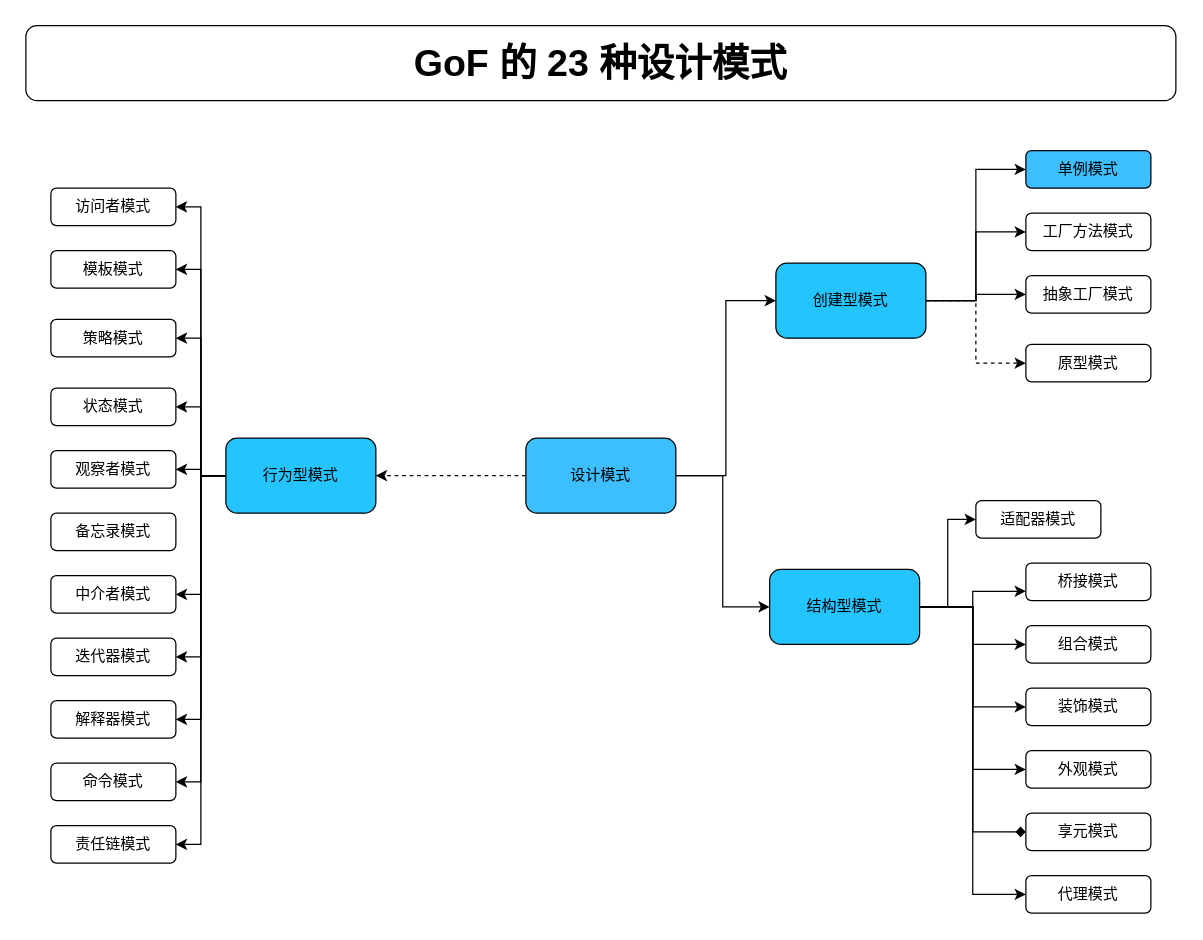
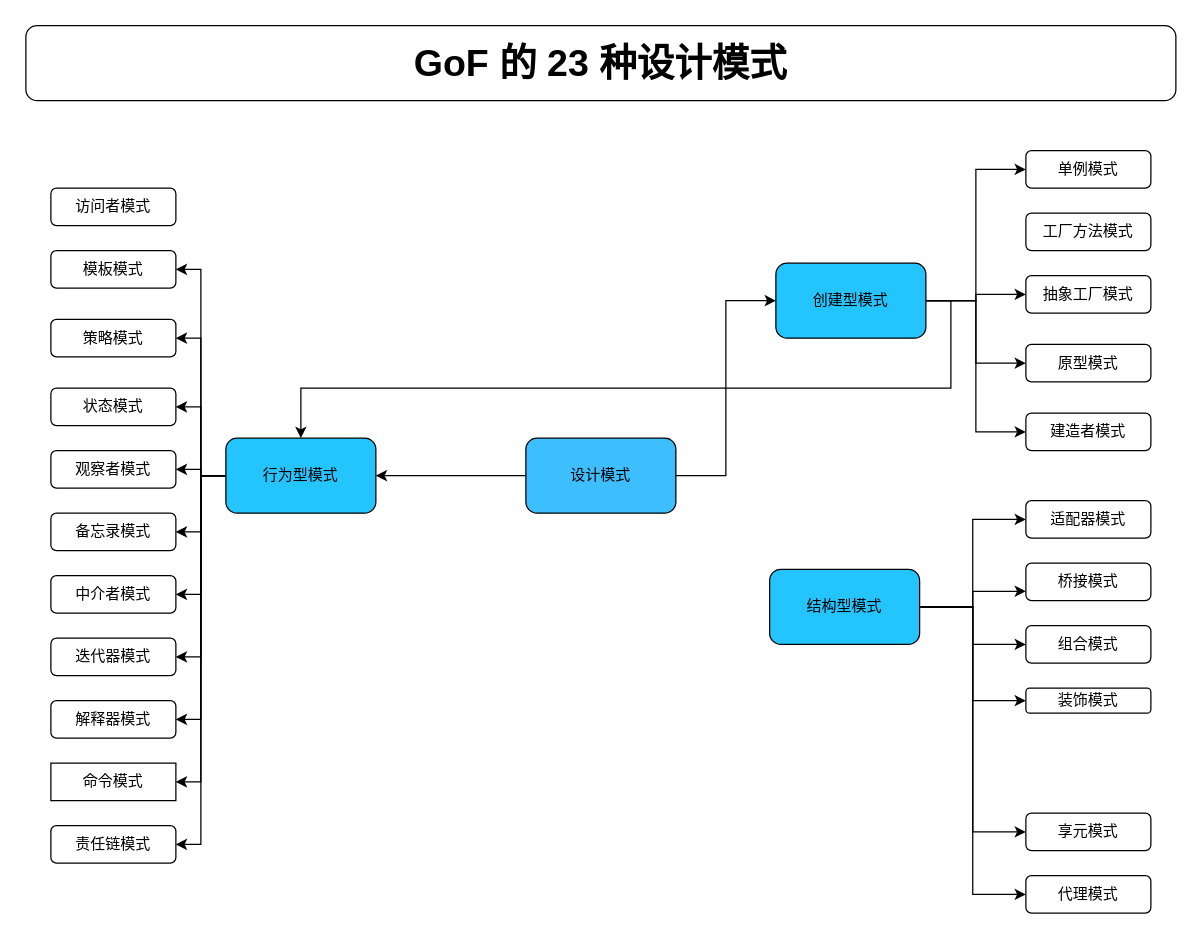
  <mxCell id="0" />
  <mxCell id="1" parent="0" />
  <mxCell id="2" style="edgeStyle=orthogonalEdgeStyle;rounded=0;orthogonalLoop=1;jettySize=auto;html=1;exitX=1;exitY=0.5;exitDx=0;exitDy=0;entryX=0;entryY=0.5;entryDx=0;entryDy=0;" edge="1" parent="1" source="5" target="22"><mxGeometry relative="1" as="geometry" /></mxCell>
- <mxCell id="3" style="edgeStyle=orthogonalEdgeStyle;rounded=0;orthogonalLoop=1;jettySize=auto;html=1;exitX=1;exitY=0.5;exitDx=0;exitDy=0;entryX=0;entryY=0.5;entryDx=0;entryDy=0;" edge="1" parent="1" source="5" target="30"><mxGeometry relative="1" as="geometry" /></mxCell>
- <mxCell id="4" style="edgeStyle=orthogonalEdgeStyle;rounded=0;orthogonalLoop=1;jettySize=auto;html=1;exitX=0;exitY=0.5;exitDx=0;exitDy=0;entryX=1;entryY=0.5;entryDx=0;entryDy=0;dashed=1;" edge="1" parent="1" source="5" target="16"><mxGeometry relative="1" as="geometry" /></mxCell>
+ <mxCell id="4" style="edgeStyle=orthogonalEdgeStyle;rounded=0;orthogonalLoop=1;jettySize=auto;html=1;exitX=0;exitY=0.5;exitDx=0;exitDy=0;entryX=1;entryY=0.5;entryDx=0;entryDy=0;" edge="1" parent="1" source="5" target="16"><mxGeometry relative="1" as="geometry" /></mxCell>
  <mxCell id="5" value="设计模式" style="rounded=1;whiteSpace=wrap;html=1;fillColor=#3DBEFF;" vertex="1" parent="1"><mxGeometry x="420" y="350" width="120" height="60" as="geometry" /></mxCell>
- <mxCell id="6" style="edgeStyle=orthogonalEdgeStyle;rounded=0;orthogonalLoop=1;jettySize=auto;html=1;exitX=0;exitY=0.5;exitDx=0;exitDy=0;entryX=1;entryY=0.5;entryDx=0;entryDy=0;" edge="1" parent="1" source="16" target="43"><mxGeometry relative="1" as="geometry" /></mxCell>
+ <mxCell id="6" style="edgeStyle=orthogonalEdgeStyle;rounded=0;orthogonalLoop=1;jettySize=auto;html=1;exitX=0;exitY=0.5;exitDx=0;exitDy=0;" edge="1" parent="1" source="16" target="49"><mxGeometry relative="1" as="geometry" /></mxCell>
  <mxCell id="7" style="edgeStyle=orthogonalEdgeStyle;rounded=0;orthogonalLoop=1;jettySize=auto;html=1;exitX=0;exitY=0.5;exitDx=0;exitDy=0;entryX=1;entryY=0.5;entryDx=0;entryDy=0;" edge="1" parent="1" source="16" target="45"><mxGeometry relative="1" as="geometry" /></mxCell>
  <mxCell id="8" style="edgeStyle=orthogonalEdgeStyle;rounded=0;orthogonalLoop=1;jettySize=auto;html=1;exitX=0;exitY=0.5;exitDx=0;exitDy=0;entryX=1;entryY=0.5;entryDx=0;entryDy=0;" edge="1" parent="1" source="16" target="47"><mxGeometry relative="1" as="geometry" /></mxCell>
  <mxCell id="9" style="edgeStyle=orthogonalEdgeStyle;rounded=0;orthogonalLoop=1;jettySize=auto;html=1;exitX=0;exitY=0.5;exitDx=0;exitDy=0;entryX=1;entryY=0.5;entryDx=0;entryDy=0;" edge="1" parent="1" source="16" target="46"><mxGeometry relative="1" as="geometry" /></mxCell>
  <mxCell id="10" style="edgeStyle=orthogonalEdgeStyle;rounded=0;orthogonalLoop=1;jettySize=auto;html=1;exitX=0;exitY=0.5;exitDx=0;exitDy=0;entryX=1;entryY=0.5;entryDx=0;entryDy=0;" edge="1" parent="1" source="16" target="48"><mxGeometry relative="1" as="geometry" /></mxCell>
  <mxCell id="11" style="edgeStyle=orthogonalEdgeStyle;rounded=0;orthogonalLoop=1;jettySize=auto;html=1;exitX=0;exitY=0.5;exitDx=0;exitDy=0;entryX=1;entryY=0.5;entryDx=0;entryDy=0;" edge="1" parent="1" source="16" target="50"><mxGeometry relative="1" as="geometry" /></mxCell>
  <mxCell id="12" style="edgeStyle=orthogonalEdgeStyle;rounded=0;orthogonalLoop=1;jettySize=auto;html=1;exitX=0;exitY=0.5;exitDx=0;exitDy=0;entryX=1;entryY=0.5;entryDx=0;entryDy=0;" edge="1" parent="1" source="16" target="51"><mxGeometry relative="1" as="geometry" /></mxCell>
  <mxCell id="13" style="edgeStyle=orthogonalEdgeStyle;rounded=0;orthogonalLoop=1;jettySize=auto;html=1;exitX=0;exitY=0.5;exitDx=0;exitDy=0;entryX=1;entryY=0.5;entryDx=0;entryDy=0;" edge="1" parent="1" source="16" target="52"><mxGeometry relative="1" as="geometry" /></mxCell>
  <mxCell id="14" style="edgeStyle=orthogonalEdgeStyle;rounded=0;orthogonalLoop=1;jettySize=auto;html=1;exitX=0;exitY=0.5;exitDx=0;exitDy=0;entryX=1;entryY=0.5;entryDx=0;entryDy=0;" edge="1" parent="1" source="16" target="44"><mxGeometry relative="1" as="geometry" /></mxCell>
  <mxCell id="15" style="edgeStyle=orthogonalEdgeStyle;rounded=0;orthogonalLoop=1;jettySize=auto;html=1;exitX=0;exitY=0.5;exitDx=0;exitDy=0;entryX=1;entryY=0.5;entryDx=0;entryDy=0;" edge="1" parent="1" source="16" target="53"><mxGeometry relative="1" as="geometry" /></mxCell>
  <mxCell id="16" value="行为型模式" style="rounded=1;whiteSpace=wrap;html=1;fillColor=#24C5FF;" vertex="1" parent="1"><mxGeometry x="180" y="350" width="120" height="60" as="geometry" /></mxCell>
  <mxCell id="17" style="edgeStyle=orthogonalEdgeStyle;rounded=0;orthogonalLoop=1;jettySize=auto;html=1;exitX=1;exitY=0.5;exitDx=0;exitDy=0;entryX=0;entryY=0.5;entryDx=0;entryDy=0;" edge="1" parent="1" source="22" target="31"><mxGeometry relative="1" as="geometry" /></mxCell>
- <mxCell id="18" style="edgeStyle=orthogonalEdgeStyle;rounded=0;orthogonalLoop=1;jettySize=auto;html=1;exitX=1;exitY=0.5;exitDx=0;exitDy=0;entryX=0;entryY=0.5;entryDx=0;entryDy=0;" edge="1" parent="1" source="22" target="32"><mxGeometry relative="1" as="geometry" /></mxCell>
+ <mxCell id="18" style="edgeStyle=orthogonalEdgeStyle;rounded=0;orthogonalLoop=1;jettySize=auto;html=1;exitX=1;exitY=0.5;exitDx=0;exitDy=0;" edge="1" parent="1" source="22" target="16"><mxGeometry relative="1" as="geometry" /></mxCell>
  <mxCell id="19" style="edgeStyle=orthogonalEdgeStyle;rounded=0;orthogonalLoop=1;jettySize=auto;html=1;exitX=1;exitY=0.5;exitDx=0;exitDy=0;entryX=0;entryY=0.5;entryDx=0;entryDy=0;" edge="1" parent="1" source="22" target="33"><mxGeometry relative="1" as="geometry" /></mxCell>
- <mxCell id="20" style="edgeStyle=orthogonalEdgeStyle;rounded=0;orthogonalLoop=1;jettySize=auto;html=1;exitX=1;exitY=0.5;exitDx=0;exitDy=0;entryX=0;entryY=0.5;entryDx=0;entryDy=0;dashed=1;" edge="1" parent="1" source="22" target="35"><mxGeometry relative="1" as="geometry" /></mxCell>
+ <mxCell id="20" style="edgeStyle=orthogonalEdgeStyle;rounded=0;orthogonalLoop=1;jettySize=auto;html=1;exitX=1;exitY=0.5;exitDx=0;exitDy=0;entryX=0;entryY=0.5;entryDx=0;entryDy=0;" edge="1" parent="1" source="22" target="35"><mxGeometry relative="1" as="geometry" /></mxCell>
+ <mxCell id="21" style="edgeStyle=orthogonalEdgeStyle;rounded=0;orthogonalLoop=1;jettySize=auto;html=1;exitX=1;exitY=0.5;exitDx=0;exitDy=0;entryX=0;entryY=0.5;entryDx=0;entryDy=0;" edge="1" parent="1" source="22" target="34"><mxGeometry relative="1" as="geometry" /></mxCell>
  <mxCell id="22" value="创建型模式" style="rounded=1;whiteSpace=wrap;html=1;fillColor=#24C5FF;" vertex="1" parent="1"><mxGeometry x="620" y="210" width="120" height="60" as="geometry" /></mxCell>
  <mxCell id="23" style="edgeStyle=orthogonalEdgeStyle;rounded=0;orthogonalLoop=1;jettySize=auto;html=1;exitX=1;exitY=0.5;exitDx=0;exitDy=0;entryX=0;entryY=0.5;entryDx=0;entryDy=0;" edge="1" parent="1" source="30" target="36"><mxGeometry relative="1" as="geometry" /></mxCell>
  <mxCell id="24" style="edgeStyle=orthogonalEdgeStyle;rounded=0;orthogonalLoop=1;jettySize=auto;html=1;exitX=1;exitY=0.5;exitDx=0;exitDy=0;entryX=0;entryY=0.75;entryDx=0;entryDy=0;" edge="1" parent="1" source="30" target="37"><mxGeometry relative="1" as="geometry" /></mxCell>
  <mxCell id="25" style="edgeStyle=orthogonalEdgeStyle;rounded=0;orthogonalLoop=1;jettySize=auto;html=1;exitX=1;exitY=0.5;exitDx=0;exitDy=0;entryX=0;entryY=0.5;entryDx=0;entryDy=0;" edge="1" parent="1" source="30" target="38"><mxGeometry relative="1" as="geometry" /></mxCell>
  <mxCell id="26" style="edgeStyle=orthogonalEdgeStyle;rounded=0;orthogonalLoop=1;jettySize=auto;html=1;exitX=1;exitY=0.5;exitDx=0;exitDy=0;entryX=0;entryY=0.5;entryDx=0;entryDy=0;" edge="1" parent="1" source="30" target="39"><mxGeometry relative="1" as="geometry" /></mxCell>
- <mxCell id="27" style="edgeStyle=orthogonalEdgeStyle;rounded=0;orthogonalLoop=1;jettySize=auto;html=1;exitX=1;exitY=0.5;exitDx=0;exitDy=0;entryX=0;entryY=0.5;entryDx=0;entryDy=0;" edge="1" parent="1" source="30" target="40"><mxGeometry relative="1" as="geometry" /></mxCell>
- <mxCell id="28" style="edgeStyle=orthogonalEdgeStyle;rounded=0;orthogonalLoop=1;jettySize=auto;html=1;exitX=1;exitY=0.5;exitDx=0;exitDy=0;entryX=0;entryY=0.5;entryDx=0;entryDy=0;endArrow=diamond;" edge="1" parent="1" source="30" target="41"><mxGeometry relative="1" as="geometry" /></mxCell>
+ <mxCell id="28" style="edgeStyle=orthogonalEdgeStyle;rounded=0;orthogonalLoop=1;jettySize=auto;html=1;exitX=1;exitY=0.5;exitDx=0;exitDy=0;entryX=0;entryY=0.5;entryDx=0;entryDy=0;" edge="1" parent="1" source="30" target="41"><mxGeometry relative="1" as="geometry" /></mxCell>
  <mxCell id="29" style="edgeStyle=orthogonalEdgeStyle;rounded=0;orthogonalLoop=1;jettySize=auto;html=1;exitX=1;exitY=0.5;exitDx=0;exitDy=0;entryX=0;entryY=0.5;entryDx=0;entryDy=0;" edge="1" parent="1" source="30" target="42"><mxGeometry relative="1" as="geometry" /></mxCell>
  <mxCell id="30" value="结构型模式" style="rounded=1;whiteSpace=wrap;html=1;fillColor=#24C5FF;" vertex="1" parent="1"><mxGeometry x="615" y="455" width="120" height="60" as="geometry" /></mxCell>
- <mxCell id="31" value="单例模式" style="rounded=1;whiteSpace=wrap;html=1;fillColor=#3dbeff;" vertex="1" parent="1"><mxGeometry x="820" y="120" width="100" height="30" as="geometry" /></mxCell>
+ <mxCell id="31" value="单例模式" style="rounded=1;whiteSpace=wrap;html=1;fillColor=#FFFFFF;" vertex="1" parent="1"><mxGeometry x="820" y="120" width="100" height="30" as="geometry" /></mxCell>
  <mxCell id="32" value="工厂方法模式" style="rounded=1;whiteSpace=wrap;html=1;fillColor=#FFFFFF;" vertex="1" parent="1"><mxGeometry x="820" y="170" width="100" height="30" as="geometry" /></mxCell>
  <mxCell id="33" value="抽象工厂模式" style="rounded=1;whiteSpace=wrap;html=1;fillColor=#FFFFFF;" vertex="1" parent="1"><mxGeometry x="820" y="220" width="100" height="30" as="geometry" /></mxCell>
+ <mxCell id="34" value="建造者模式" style="rounded=1;whiteSpace=wrap;html=1;fillColor=#FFFFFF;" vertex="1" parent="1"><mxGeometry x="820" y="330" width="100" height="30" as="geometry" /></mxCell>
  <mxCell id="35" value="原型模式" style="rounded=1;whiteSpace=wrap;html=1;fillColor=#FFFFFF;" vertex="1" parent="1"><mxGeometry x="820" y="275" width="100" height="30" as="geometry" /></mxCell>
- <mxCell id="36" value="适配器模式" style="rounded=1;whiteSpace=wrap;html=1;fillColor=#FFFFFF;" vertex="1" parent="1"><mxGeometry x="780" y="400" width="100" height="30" as="geometry" /></mxCell>
+ <mxCell id="36" value="适配器模式" style="rounded=1;whiteSpace=wrap;html=1;fillColor=#FFFFFF;" vertex="1" parent="1"><mxGeometry x="820" y="400" width="100" height="30" as="geometry" /></mxCell>
  <mxCell id="37" value="桥接模式" style="rounded=1;whiteSpace=wrap;html=1;fillColor=#FFFFFF;" vertex="1" parent="1"><mxGeometry x="820" y="450" width="100" height="30" as="geometry" /></mxCell>
  <mxCell id="38" value="组合模式" style="rounded=1;whiteSpace=wrap;html=1;fillColor=#FFFFFF;" vertex="1" parent="1"><mxGeometry x="820" y="500" width="100" height="30" as="geometry" /></mxCell>
- <mxCell id="39" value="装饰模式" style="rounded=1;whiteSpace=wrap;html=1;fillColor=#FFFFFF;" vertex="1" parent="1"><mxGeometry x="820" y="550" width="100" height="30" as="geometry" /></mxCell>
- <mxCell id="40" value="外观模式" style="rounded=1;whiteSpace=wrap;html=1;fillColor=#FFFFFF;" vertex="1" parent="1"><mxGeometry x="820" y="600" width="100" height="30" as="geometry" /></mxCell>
+ <mxCell id="39" value="装饰模式" style="rounded=1;whiteSpace=wrap;html=1;fillColor=#FFFFFF;" vertex="1" parent="1"><mxGeometry x="820" y="550" width="100" height="20" as="geometry" /></mxCell>
  <mxCell id="41" value="享元模式" style="rounded=1;whiteSpace=wrap;html=1;fillColor=#FFFFFF;" vertex="1" parent="1"><mxGeometry x="820" y="650" width="100" height="30" as="geometry" /></mxCell>
  <mxCell id="42" value="代理模式" style="rounded=1;whiteSpace=wrap;html=1;fillColor=#FFFFFF;" vertex="1" parent="1"><mxGeometry x="820" y="700" width="100" height="30" as="geometry" /></mxCell>
  <mxCell id="43" value="访问者模式" style="rounded=1;whiteSpace=wrap;html=1;fillColor=#FFFFFF;" vertex="1" parent="1"><mxGeometry x="40" y="150" width="100" height="30" as="geometry" /></mxCell>
- <mxCell id="44" value="命令模式" style="rounded=1;whiteSpace=wrap;html=1;fillColor=#FFFFFF;" vertex="1" parent="1"><mxGeometry x="40" y="610" width="100" height="30" as="geometry" /></mxCell>
+ <mxCell id="44" value="命令模式" style="whiteSpace=wrap;html=1;fillColor=#FFFFFF;rounded=0;" vertex="1" parent="1"><mxGeometry x="40" y="610" width="100" height="30" as="geometry" /></mxCell>
  <mxCell id="45" value="模板模式" style="rounded=1;whiteSpace=wrap;html=1;fillColor=#FFFFFF;" vertex="1" parent="1"><mxGeometry x="40" y="200" width="100" height="30" as="geometry" /></mxCell>
  <mxCell id="46" value="状态模式" style="rounded=1;whiteSpace=wrap;html=1;fillColor=#FFFFFF;" vertex="1" parent="1"><mxGeometry x="40" y="310" width="100" height="30" as="geometry" /></mxCell>
  <mxCell id="47" value="策略模式" style="rounded=1;whiteSpace=wrap;html=1;fillColor=#FFFFFF;" vertex="1" parent="1"><mxGeometry x="40" y="255" width="100" height="30" as="geometry" /></mxCell>
  <mxCell id="48" value="观察者模式" style="rounded=1;whiteSpace=wrap;html=1;fillColor=#FFFFFF;" vertex="1" parent="1"><mxGeometry x="40" y="360" width="100" height="30" as="geometry" /></mxCell>
  <mxCell id="49" value="备忘录模式" style="rounded=1;whiteSpace=wrap;html=1;fillColor=#FFFFFF;" vertex="1" parent="1"><mxGeometry x="40" y="410" width="100" height="30" as="geometry" /></mxCell>
  <mxCell id="50" value="中介者模式" style="rounded=1;whiteSpace=wrap;html=1;fillColor=#FFFFFF;" vertex="1" parent="1"><mxGeometry x="40" y="460" width="100" height="30" as="geometry" /></mxCell>
  <mxCell id="51" value="迭代器模式" style="rounded=1;whiteSpace=wrap;html=1;fillColor=#FFFFFF;" vertex="1" parent="1"><mxGeometry x="40" y="510" width="100" height="30" as="geometry" /></mxCell>
  <mxCell id="52" value="解释器模式" style="rounded=1;whiteSpace=wrap;html=1;fillColor=#FFFFFF;" vertex="1" parent="1"><mxGeometry x="40" y="560" width="100" height="30" as="geometry" /></mxCell>
  <mxCell id="53" value="责任链模式" style="rounded=1;whiteSpace=wrap;html=1;fillColor=#FFFFFF;" vertex="1" parent="1"><mxGeometry x="40" y="660" width="100" height="30" as="geometry" /></mxCell>
  <mxCell id="54" value="&lt;b&gt;&lt;font style=&quot;font-size: 30px&quot;&gt;GoF 的 23 种设计模式&lt;/font&gt;&lt;/b&gt;" style="rounded=1;whiteSpace=wrap;html=1;fillColor=#FFFFFF;" vertex="1" parent="1"><mxGeometry x="20" y="20" width="920" height="60" as="geometry" /></mxCell>
